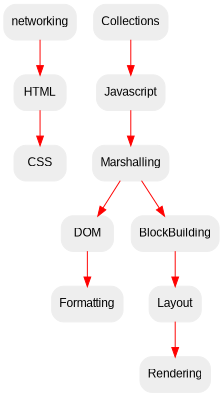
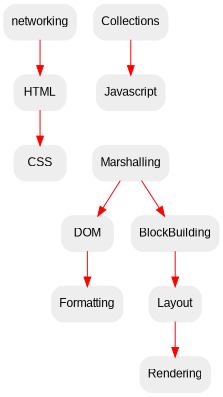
  digraph {
    fontname="Liberation Sans"
    node [color="#eeeeee" fontname="Liberation Sans" fontsize=12 shape=Mrecord style=filled]
    edge [color=red fontname="Liberation Sans" fontsize=12]
    n1 [label=networking]
    n2 [label=HTML]
    n3 [label=CSS]
    n4 [label=Collections]
    n5 [label=Javascript]
    n6 [label=Marshalling]
    n7 [label=DOM]
    n8 [label=BlockBuilding]
    n9 [label=Formatting]
    n10 [label=Layout]
    n11 [label=Rendering]
    n1 -> n2
    n2 -> n3
    n4 -> n5
-   n5 -> n6
    n6 -> n7
    n6 -> n8
    n7 -> n9
    n8 -> n10
    n10 -> n11
  }
